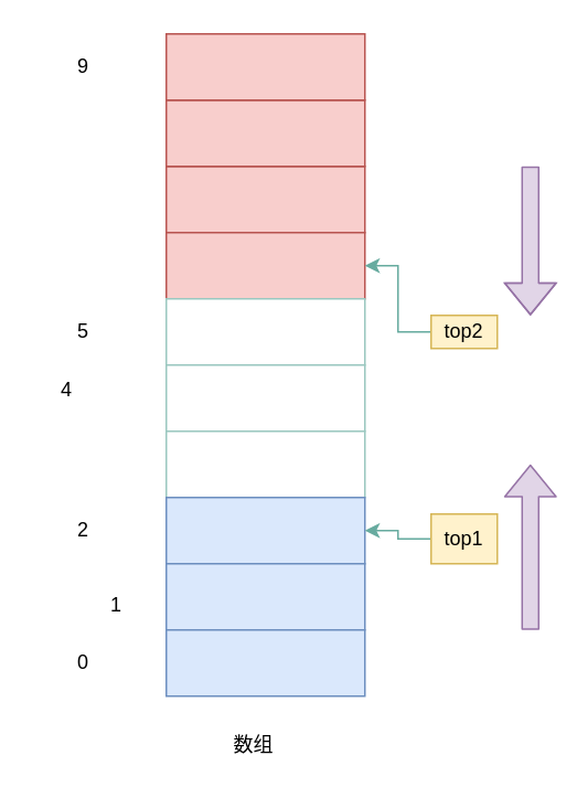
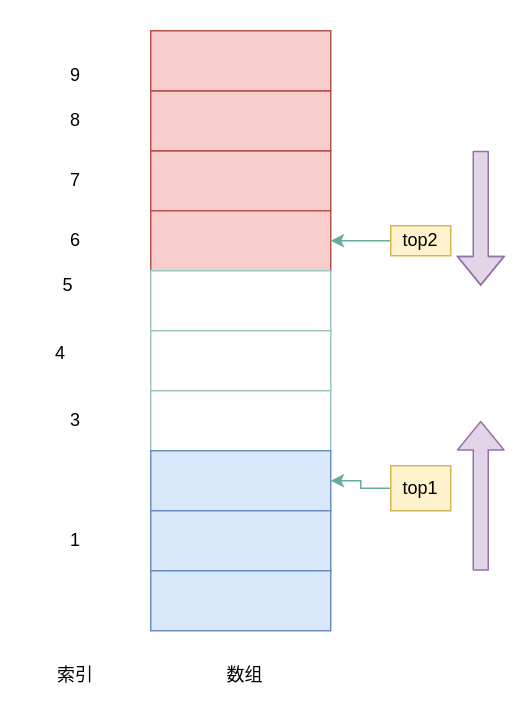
  <mxCell id="0" />
  <mxCell id="1" parent="0" />
  <mxCell id="2" value="" style="rounded=0;whiteSpace=wrap;html=1;strokeColor=#b85450;fillColor=#f8cecc;" vertex="1" parent="1"><mxGeometry x="100" y="100" width="120" height="40" as="geometry" /></mxCell>
  <mxCell id="3" value="" style="rounded=0;whiteSpace=wrap;html=1;strokeColor=#b85450;fillColor=#f8cecc;" vertex="1" parent="1"><mxGeometry x="100" y="140" width="120" height="40" as="geometry" /></mxCell>
  <mxCell id="4" value="" style="rounded=0;whiteSpace=wrap;html=1;strokeColor=#9AC7BF;" vertex="1" parent="1"><mxGeometry x="100" y="180" width="120" height="40" as="geometry" /></mxCell>
  <mxCell id="5" value="" style="rounded=0;whiteSpace=wrap;html=1;strokeColor=#9AC7BF;" vertex="1" parent="1"><mxGeometry x="100" y="220" width="120" height="40" as="geometry" /></mxCell>
  <mxCell id="6" value="" style="rounded=0;whiteSpace=wrap;html=1;strokeColor=#9AC7BF;" vertex="1" parent="1"><mxGeometry x="100" y="260" width="120" height="40" as="geometry" /></mxCell>
  <mxCell id="7" value="" style="rounded=0;whiteSpace=wrap;html=1;strokeColor=#6c8ebf;fillColor=#dae8fc;" vertex="1" parent="1"><mxGeometry x="100" y="300" width="120" height="40" as="geometry" /></mxCell>
  <mxCell id="8" value="" style="rounded=0;whiteSpace=wrap;html=1;strokeColor=#6c8ebf;fillColor=#dae8fc;" vertex="1" parent="1"><mxGeometry x="100" y="340" width="120" height="40" as="geometry" /></mxCell>
  <mxCell id="9" value="" style="rounded=0;whiteSpace=wrap;html=1;strokeColor=#6c8ebf;fillColor=#dae8fc;" vertex="1" parent="1"><mxGeometry x="100" y="380" width="120" height="40" as="geometry" /></mxCell>
- <mxCell id="10" value="0" style="text;html=1;strokeColor=none;fillColor=none;align=center;verticalAlign=middle;whiteSpace=wrap;rounded=0;" vertex="1" parent="1"><mxGeometry x="30" y="390" width="40" height="20" as="geometry" /></mxCell>
- <mxCell id="11" value="1" style="text;html=1;strokeColor=none;fillColor=none;align=center;verticalAlign=middle;whiteSpace=wrap;rounded=0;" vertex="1" parent="1"><mxGeometry x="50" y="355" width="40" height="20" as="geometry" /></mxCell>
- <mxCell id="12" value="2" style="text;html=1;strokeColor=none;fillColor=none;align=center;verticalAlign=middle;whiteSpace=wrap;rounded=0;" vertex="1" parent="1"><mxGeometry x="30" y="310" width="40" height="20" as="geometry" /></mxCell>
+ <mxCell id="11" value="1" style="text;html=1;strokeColor=none;fillColor=none;align=center;verticalAlign=middle;whiteSpace=wrap;rounded=0;" vertex="1" parent="1"><mxGeometry x="30" y="350" width="40" height="20" as="geometry" /></mxCell>
+ <mxCell id="13" value="3" style="text;html=1;strokeColor=none;fillColor=none;align=center;verticalAlign=middle;whiteSpace=wrap;rounded=0;" vertex="1" parent="1"><mxGeometry x="30" y="270" width="40" height="20" as="geometry" /></mxCell>
  <mxCell id="14" value="4" style="text;html=1;strokeColor=none;fillColor=none;align=center;verticalAlign=middle;whiteSpace=wrap;rounded=0;" vertex="1" parent="1"><mxGeometry x="20" y="225" width="40" height="20" as="geometry" /></mxCell>
- <mxCell id="15" value="5" style="text;html=1;strokeColor=none;fillColor=none;align=center;verticalAlign=middle;whiteSpace=wrap;rounded=0;" vertex="1" parent="1"><mxGeometry x="30" y="190" width="40" height="20" as="geometry" /></mxCell>
+ <mxCell id="15" value="5" style="text;html=1;strokeColor=none;fillColor=none;align=center;verticalAlign=middle;whiteSpace=wrap;rounded=0;" vertex="1" parent="1"><mxGeometry x="25" y="180" width="40" height="20" as="geometry" /></mxCell>
+ <mxCell id="16" value="6" style="text;html=1;strokeColor=none;fillColor=none;align=center;verticalAlign=middle;whiteSpace=wrap;rounded=0;" vertex="1" parent="1"><mxGeometry x="30" y="150" width="40" height="20" as="geometry" /></mxCell>
+ <mxCell id="17" value="7" style="text;html=1;strokeColor=none;fillColor=none;align=center;verticalAlign=middle;whiteSpace=wrap;rounded=0;" vertex="1" parent="1"><mxGeometry x="30" y="110" width="40" height="20" as="geometry" /></mxCell>
  <mxCell id="18" value="" style="rounded=0;whiteSpace=wrap;html=1;strokeColor=#b85450;fillColor=#f8cecc;" vertex="1" parent="1"><mxGeometry x="100" y="60" width="120" height="40" as="geometry" /></mxCell>
+ <mxCell id="19" value="8" style="text;html=1;strokeColor=none;fillColor=none;align=center;verticalAlign=middle;whiteSpace=wrap;rounded=0;" vertex="1" parent="1"><mxGeometry x="30" y="70" width="40" height="20" as="geometry" /></mxCell>
  <mxCell id="20" value="" style="rounded=0;whiteSpace=wrap;html=1;strokeColor=#b85450;fillColor=#f8cecc;" vertex="1" parent="1"><mxGeometry x="100" y="20" width="120" height="40" as="geometry" /></mxCell>
- <mxCell id="21" value="9" style="text;html=1;strokeColor=none;fillColor=none;align=center;verticalAlign=middle;whiteSpace=wrap;rounded=0;" vertex="1" parent="1"><mxGeometry x="30" y="30" width="40" height="20" as="geometry" /></mxCell>
+ <mxCell id="21" value="9" style="text;html=1;strokeColor=none;fillColor=none;align=center;verticalAlign=middle;whiteSpace=wrap;rounded=0;" vertex="1" parent="1"><mxGeometry x="30" y="40" width="40" height="20" as="geometry" /></mxCell>
  <mxCell id="22" style="edgeStyle=orthogonalEdgeStyle;rounded=0;orthogonalLoop=1;jettySize=auto;html=1;entryX=1;entryY=0.5;entryDx=0;entryDy=0;strokeColor=#67AB9F;" edge="1" parent="1" source="23" target="7"><mxGeometry relative="1" as="geometry" /></mxCell>
  <mxCell id="23" value="top1" style="text;html=1;strokeColor=#d6b656;fillColor=#fff2cc;align=center;verticalAlign=middle;whiteSpace=wrap;rounded=0;" vertex="1" parent="1"><mxGeometry x="260" y="310" width="40" height="30" as="geometry" /></mxCell>
  <mxCell id="24" style="edgeStyle=orthogonalEdgeStyle;rounded=0;orthogonalLoop=1;jettySize=auto;html=1;entryX=1;entryY=0.5;entryDx=0;entryDy=0;strokeColor=#67AB9F;" edge="1" parent="1" source="25" target="3"><mxGeometry relative="1" as="geometry" /></mxCell>
- <mxCell id="25" value="top2" style="text;html=1;strokeColor=#d6b656;fillColor=#fff2cc;align=center;verticalAlign=middle;whiteSpace=wrap;rounded=0;" vertex="1" parent="1"><mxGeometry x="260" y="190" width="40" height="20" as="geometry" /></mxCell>
+ <mxCell id="25" value="top2" style="text;html=1;strokeColor=#d6b656;fillColor=#fff2cc;align=center;verticalAlign=middle;whiteSpace=wrap;rounded=0;" vertex="1" parent="1"><mxGeometry x="260" y="150" width="40" height="20" as="geometry" /></mxCell>
  <mxCell id="26" value="" style="shape=flexArrow;endArrow=classic;html=1;fillColor=#e1d5e7;strokeColor=#9673a6;" edge="1" parent="1"><mxGeometry width="50" height="50" relative="1" as="geometry"><mxPoint x="320" y="100" as="sourcePoint" /><mxPoint x="320" y="190" as="targetPoint" /><Array as="points"><mxPoint x="320" y="130" /></Array></mxGeometry></mxCell>
  <mxCell id="27" value="" style="shape=flexArrow;endArrow=classic;html=1;fillColor=#e1d5e7;strokeColor=#9673a6;" edge="1" parent="1"><mxGeometry width="50" height="50" relative="1" as="geometry"><mxPoint x="320" y="380" as="sourcePoint" /><mxPoint x="320" y="280" as="targetPoint" /></mxGeometry></mxCell>
- <mxCell id="29" value="数组" style="text;html=1;strokeColor=none;fillColor=none;align=center;verticalAlign=middle;whiteSpace=wrap;rounded=0;" vertex="1" parent="1"><mxGeometry x="133" y="440" width="40" height="20" as="geometry" /></mxCell>
+ <mxCell id="28" value="索引" style="text;html=1;strokeColor=none;fillColor=none;align=center;verticalAlign=middle;whiteSpace=wrap;rounded=0;" vertex="1" parent="1"><mxGeometry x="30" y="440" width="40" height="20" as="geometry" /></mxCell>
+ <mxCell id="29" value="数组" style="text;html=1;strokeColor=none;fillColor=none;align=center;verticalAlign=middle;whiteSpace=wrap;rounded=0;" vertex="1" parent="1"><mxGeometry x="143" y="440" width="40" height="20" as="geometry" /></mxCell>
